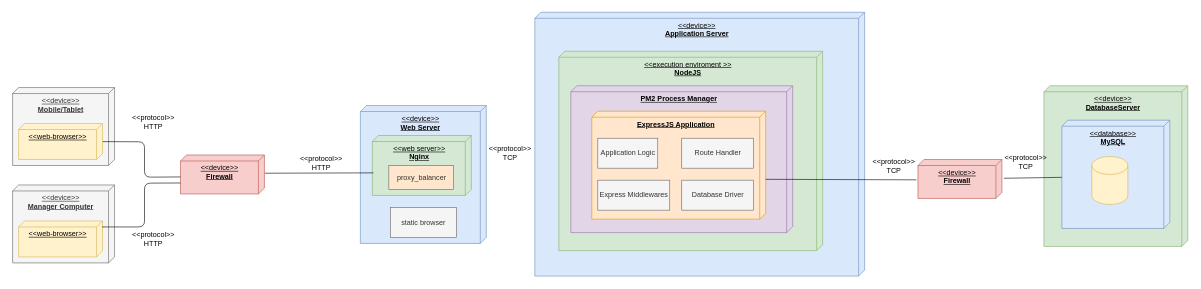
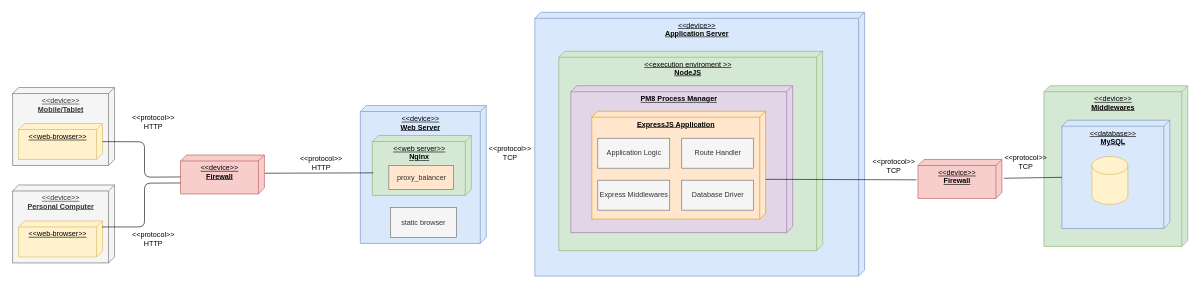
  <mxCell id="0" />
  <mxCell id="1" parent="0" />
- <mxCell id="2" value="&lt;div&gt;&amp;lt;&amp;lt;device&amp;gt;&amp;gt;&lt;/div&gt;&lt;div&gt;&lt;b&gt;DatabaseServer&lt;/b&gt;&lt;br&gt;&lt;/div&gt;" style="verticalAlign=top;align=center;spacingTop=8;spacingLeft=2;spacingRight=12;shape=cube;size=10;direction=south;fontStyle=4;html=1;fillColor=#d5e8d4;strokeColor=#82b366;" vertex="1" parent="1"><mxGeometry x="1740" y="142.5" width="240" height="268" as="geometry" /></mxCell>
+ <mxCell id="2" value="&lt;div&gt;&amp;lt;&amp;lt;device&amp;gt;&amp;gt;&lt;/div&gt;&lt;div&gt;&lt;b&gt;Middlewares&lt;/b&gt;&lt;br&gt;&lt;/div&gt;" style="verticalAlign=top;align=center;spacingTop=8;spacingLeft=2;spacingRight=12;shape=cube;size=10;direction=south;fontStyle=4;html=1;fillColor=#d5e8d4;strokeColor=#82b366;" vertex="1" parent="1"><mxGeometry x="1740" y="142.5" width="240" height="268" as="geometry" /></mxCell>
  <mxCell id="3" value="&lt;div&gt;&amp;lt;&amp;lt;device&amp;gt;&amp;gt;&lt;/div&gt;&lt;div&gt;&lt;b&gt;Application Server&lt;/b&gt;&lt;br&gt;&lt;/div&gt;" style="verticalAlign=top;align=center;spacingTop=8;spacingLeft=2;spacingRight=12;shape=cube;size=10;direction=south;fontStyle=4;html=1;fillColor=#dae8fc;strokeColor=#6c8ebf;" vertex="1" parent="1"><mxGeometry x="891" y="20" width="550" height="440" as="geometry" /></mxCell>
  <mxCell id="4" value="&lt;div&gt;&amp;lt;&amp;lt;execution enviroment &amp;gt;&amp;gt;&lt;/div&gt;&lt;div&gt;&lt;b&gt;NodeJS&lt;/b&gt;&lt;br&gt;&lt;/div&gt;" style="verticalAlign=top;align=center;spacingTop=8;spacingLeft=2;spacingRight=12;shape=cube;size=10;direction=south;fontStyle=4;html=1;fillColor=#d5e8d4;strokeColor=#82b366;" vertex="1" parent="1"><mxGeometry x="931" y="85" width="440" height="332.5" as="geometry" /></mxCell>
- <mxCell id="5" value="&lt;b&gt;PM2 Process Manager&lt;/b&gt;" style="verticalAlign=top;align=center;spacingTop=8;spacingLeft=2;spacingRight=12;shape=cube;size=10;direction=south;fontStyle=4;html=1;fillColor=#e1d5e7;strokeColor=#9673a6;" vertex="1" parent="1"><mxGeometry x="951" y="142.5" width="370" height="245" as="geometry" /></mxCell>
+ <mxCell id="5" value="&lt;b&gt;PM8 Process Manager&lt;/b&gt;" style="verticalAlign=top;align=center;spacingTop=8;spacingLeft=2;spacingRight=12;shape=cube;size=10;direction=south;fontStyle=4;html=1;fillColor=#e1d5e7;strokeColor=#9673a6;" vertex="1" parent="1"><mxGeometry x="951" y="142.5" width="370" height="245" as="geometry" /></mxCell>
  <mxCell id="6" value="&lt;div&gt;&amp;lt;&amp;lt;device&amp;gt;&amp;gt;&lt;/div&gt;&lt;div&gt;&lt;b&gt;Web Server&lt;/b&gt;&lt;br&gt;&lt;/div&gt;" style="verticalAlign=top;align=center;spacingTop=8;spacingLeft=2;spacingRight=12;shape=cube;size=10;direction=south;fontStyle=4;html=1;fillColor=#dae8fc;strokeColor=#6c8ebf;" vertex="1" parent="1"><mxGeometry x="600" y="175.5" width="210" height="230" as="geometry" /></mxCell>
  <mxCell id="7" value="&lt;div&gt;&amp;lt;&amp;lt;web server&amp;gt;&amp;gt;&lt;/div&gt;&lt;div&gt;&lt;b&gt;Nginx&lt;/b&gt;&lt;br&gt;&lt;/div&gt;" style="verticalAlign=top;align=center;spacingTop=8;spacingLeft=2;spacingRight=12;shape=cube;size=10;direction=south;fontStyle=4;html=1;fillColor=#d5e8d4;strokeColor=#82b366;" vertex="1" parent="1"><mxGeometry x="620" y="225.5" width="165" height="100" as="geometry" /></mxCell>
  <mxCell id="8" value="proxy_balancer" style="html=1;fillColor=#ffe6cc;strokeColor=#666666;fontColor=#333333;" vertex="1" parent="1"><mxGeometry x="647.5" y="275.5" width="108" height="40" as="geometry" /></mxCell>
  <mxCell id="9" value="static browser" style="html=1;fillColor=#f5f5f5;strokeColor=#666666;fontColor=#333333;" vertex="1" parent="1"><mxGeometry x="650" y="345.5" width="110" height="50" as="geometry" /></mxCell>
  <mxCell id="10" value="&lt;div&gt;&amp;lt;&amp;lt;device&amp;gt;&amp;gt;&lt;/div&gt;&lt;div&gt;&lt;b&gt;Firewall&lt;/b&gt;&lt;br&gt;&lt;/div&gt;" style="verticalAlign=top;align=center;spacingTop=8;spacingLeft=2;spacingRight=12;shape=cube;size=10;direction=south;fontStyle=4;html=1;fillColor=#f8cecc;strokeColor=#b85450;" vertex="1" parent="1"><mxGeometry x="300" y="258" width="140" height="65" as="geometry" /></mxCell>
  <mxCell id="11" value="&lt;div&gt;&amp;lt;&amp;lt;device&amp;gt;&amp;gt;&lt;/div&gt;&lt;div&gt;&lt;b&gt;Mobile/Tablet&lt;/b&gt;&lt;br&gt;&lt;/div&gt;" style="verticalAlign=top;align=center;spacingTop=8;spacingLeft=2;spacingRight=12;shape=cube;size=10;direction=south;fontStyle=4;html=1;fillColor=#f5f5f5;strokeColor=#666666;fontColor=#333333;" vertex="1" parent="1"><mxGeometry x="20" y="145.5" width="170" height="130" as="geometry" /></mxCell>
  <mxCell id="12" value="&amp;lt;&amp;lt;web-browser&amp;gt;&amp;gt;&lt;div align=&quot;center&quot;&gt;&lt;br&gt;&lt;/div&gt;" style="verticalAlign=top;align=center;spacingTop=8;spacingLeft=2;spacingRight=12;shape=cube;size=10;direction=south;fontStyle=4;html=1;fillColor=#fff2cc;strokeColor=#d6b656;" vertex="1" parent="1"><mxGeometry x="30" y="205.5" width="140" height="60" as="geometry" /></mxCell>
- <mxCell id="13" value="&lt;div&gt;&amp;lt;&amp;lt;device&amp;gt;&amp;gt;&lt;/div&gt;&lt;div&gt;&lt;b&gt;Manager Computer&lt;/b&gt;&lt;br&gt;&lt;/div&gt;" style="verticalAlign=top;align=center;spacingTop=8;spacingLeft=2;spacingRight=12;shape=cube;size=10;direction=south;fontStyle=4;html=1;fillColor=#f5f5f5;strokeColor=#666666;fontColor=#333333;" vertex="1" parent="1"><mxGeometry x="20" y="308" width="170" height="130" as="geometry" /></mxCell>
+ <mxCell id="13" value="&lt;div&gt;&amp;lt;&amp;lt;device&amp;gt;&amp;gt;&lt;/div&gt;&lt;div&gt;&lt;b&gt;Personal Computer&lt;/b&gt;&lt;br&gt;&lt;/div&gt;" style="verticalAlign=top;align=center;spacingTop=8;spacingLeft=2;spacingRight=12;shape=cube;size=10;direction=south;fontStyle=4;html=1;fillColor=#f5f5f5;strokeColor=#666666;fontColor=#333333;" vertex="1" parent="1"><mxGeometry x="20" y="308" width="170" height="130" as="geometry" /></mxCell>
  <mxCell id="14" value="&amp;lt;&amp;lt;web-browser&amp;gt;&amp;gt;&lt;div align=&quot;center&quot;&gt;&lt;br&gt;&lt;/div&gt;" style="verticalAlign=top;align=center;spacingTop=8;spacingLeft=2;spacingRight=12;shape=cube;size=10;direction=south;fontStyle=4;html=1;fillColor=#fff2cc;strokeColor=#d6b656;" vertex="1" parent="1"><mxGeometry x="30" y="368" width="140" height="60" as="geometry" /></mxCell>
  <mxCell id="15" value="" style="endArrow=none;html=1;exitX=0.503;exitY=-0.002;exitDx=0;exitDy=0;exitPerimeter=0;entryX=0.563;entryY=1.001;entryDx=0;entryDy=0;entryPerimeter=0;" edge="1" parent="1" source="12" target="10"><mxGeometry width="50" height="50" relative="1" as="geometry"><mxPoint x="320" y="238" as="sourcePoint" /><mxPoint x="370" y="188" as="targetPoint" /><Array as="points"><mxPoint x="240" y="236" /><mxPoint x="240" y="295" /></Array></mxGeometry></mxCell>
  <mxCell id="16" value="" style="endArrow=none;html=1;entryX=0.718;entryY=1.001;entryDx=0;entryDy=0;entryPerimeter=0;" edge="1" parent="1" target="10"><mxGeometry width="50" height="50" relative="1" as="geometry"><mxPoint x="169" y="378" as="sourcePoint" /><mxPoint x="300" y="388" as="targetPoint" /><Array as="points"><mxPoint x="240" y="378" /><mxPoint x="240" y="305" /></Array></mxGeometry></mxCell>
  <mxCell id="17" value="&lt;div&gt;&amp;lt;&amp;lt;protocol&amp;gt;&amp;gt;&lt;/div&gt;&lt;div&gt;HTTP&lt;br&gt;&lt;/div&gt;" style="text;html=1;strokeColor=none;fillColor=none;align=center;verticalAlign=middle;whiteSpace=wrap;rounded=0;" vertex="1" parent="1"><mxGeometry x="240" y="198" width="30" height="10" as="geometry" /></mxCell>
  <mxCell id="18" value="&lt;div&gt;&amp;lt;&amp;lt;protocol&amp;gt;&amp;gt;&lt;/div&gt;&lt;div&gt;HTTP&lt;br&gt;&lt;/div&gt;" style="text;html=1;strokeColor=none;fillColor=none;align=center;verticalAlign=middle;whiteSpace=wrap;rounded=0;" vertex="1" parent="1"><mxGeometry x="240" y="393" width="30" height="10" as="geometry" /></mxCell>
  <mxCell id="19" value="" style="endArrow=none;html=1;entryX=0.623;entryY=0.991;entryDx=0;entryDy=0;entryPerimeter=0;exitX=0.468;exitY=-0.006;exitDx=0;exitDy=0;exitPerimeter=0;" edge="1" parent="1" source="10" target="7"><mxGeometry width="50" height="50" relative="1" as="geometry"><mxPoint x="490" y="338" as="sourcePoint" /><mxPoint x="540" y="288" as="targetPoint" /></mxGeometry></mxCell>
  <mxCell id="20" value="&lt;div&gt;&amp;lt;&amp;lt;protocol&amp;gt;&amp;gt;&lt;/div&gt;&lt;div&gt;HTTP&lt;br&gt;&lt;/div&gt;" style="text;html=1;strokeColor=none;fillColor=none;align=center;verticalAlign=middle;whiteSpace=wrap;rounded=0;" vertex="1" parent="1"><mxGeometry x="520" y="265.5" width="30" height="10" as="geometry" /></mxCell>
  <mxCell id="21" value="&lt;b&gt;ExpressJS Application&lt;/b&gt;" style="verticalAlign=top;align=center;spacingTop=8;spacingLeft=2;spacingRight=12;shape=cube;size=10;direction=south;fontStyle=4;html=1;fillColor=#ffe6cc;strokeColor=#d79b00;" vertex="1" parent="1"><mxGeometry x="986" y="185" width="290" height="180" as="geometry" /></mxCell>
- <mxCell id="22" value="Application Logic" style="html=1;fillColor=#f5f5f5;strokeColor=#666666;fontColor=#333333;" vertex="1" parent="1"><mxGeometry x="996" y="230" width="100" height="50" as="geometry" /></mxCell>
+ <mxCell id="22" value="Application Logic" style="html=1;fillColor=#f5f5f5;strokeColor=#666666;fontColor=#333333;" vertex="1" parent="1"><mxGeometry x="996" y="230" width="120" height="50" as="geometry" /></mxCell>
  <mxCell id="23" value="Route Handler" style="html=1;fillColor=#f5f5f5;strokeColor=#666666;fontColor=#333333;" vertex="1" parent="1"><mxGeometry x="1136" y="230" width="120" height="50" as="geometry" /></mxCell>
  <mxCell id="24" value="Express Middlewares" style="html=1;fillColor=#f5f5f5;strokeColor=#666666;fontColor=#333333;" vertex="1" parent="1"><mxGeometry x="996" y="300" width="120" height="50" as="geometry" /></mxCell>
  <mxCell id="25" value="Database Driver" style="html=1;fillColor=#f5f5f5;strokeColor=#666666;fontColor=#333333;" vertex="1" parent="1"><mxGeometry x="1136" y="300" width="120" height="50" as="geometry" /></mxCell>
  <mxCell id="26" value="&lt;div&gt;&amp;lt;&amp;lt;device&amp;gt;&amp;gt;&lt;/div&gt;&lt;div&gt;&lt;b&gt;Firewall&lt;/b&gt;&lt;br&gt;&lt;/div&gt;" style="verticalAlign=top;align=center;spacingTop=8;spacingLeft=2;spacingRight=12;shape=cube;size=10;direction=south;fontStyle=4;html=1;fillColor=#f8cecc;strokeColor=#b85450;" vertex="1" parent="1"><mxGeometry x="1530" y="265.5" width="140" height="65" as="geometry" /></mxCell>
  <mxCell id="27" value="" style="endArrow=none;html=1;entryX=0.522;entryY=1.019;entryDx=0;entryDy=0;entryPerimeter=0;exitX=0.631;exitY=0;exitDx=0;exitDy=0;exitPerimeter=0;" edge="1" parent="1" source="21" target="26"><mxGeometry width="50" height="50" relative="1" as="geometry"><mxPoint x="1450" y="328" as="sourcePoint" /><mxPoint x="1500" y="278" as="targetPoint" /></mxGeometry></mxCell>
  <mxCell id="28" value="&lt;div&gt;&amp;lt;&amp;lt;protocol&amp;gt;&amp;gt;&lt;/div&gt;&lt;div&gt;TCP&lt;br&gt;&lt;/div&gt;" style="text;html=1;strokeColor=none;fillColor=none;align=center;verticalAlign=middle;whiteSpace=wrap;rounded=0;" vertex="1" parent="1"><mxGeometry x="1460" y="265.5" width="60" height="20" as="geometry" /></mxCell>
  <mxCell id="29" value="&lt;div&gt;&amp;lt;&amp;lt;database&amp;gt;&amp;gt;&lt;/div&gt;&lt;div&gt;&lt;b&gt;MySQL&lt;/b&gt;&lt;br&gt;&lt;/div&gt;" style="verticalAlign=top;align=center;spacingTop=8;spacingLeft=2;spacingRight=12;shape=cube;size=10;direction=south;fontStyle=4;html=1;fillColor=#dae8fc;strokeColor=#6c8ebf;" vertex="1" parent="1"><mxGeometry x="1770" y="200" width="180" height="180.5" as="geometry" /></mxCell>
  <mxCell id="30" value="" style="shape=cylinder3;whiteSpace=wrap;html=1;boundedLbl=1;backgroundOutline=1;size=15;fillColor=#fff2cc;strokeColor=#d6b656;" vertex="1" parent="1"><mxGeometry x="1820" y="260.5" width="60" height="80" as="geometry" /></mxCell>
  <mxCell id="31" value="" style="endArrow=none;html=1;entryX=0;entryY=0;entryDx=95.25;entryDy=180;entryPerimeter=0;exitX=0.482;exitY=-0.023;exitDx=0;exitDy=0;exitPerimeter=0;" edge="1" parent="1" source="26" target="29"><mxGeometry width="50" height="50" relative="1" as="geometry"><mxPoint x="1640" y="408" as="sourcePoint" /><mxPoint x="1690" y="358" as="targetPoint" /></mxGeometry></mxCell>
  <mxCell id="32" value="&lt;div&gt;&amp;lt;&amp;lt;protocol&amp;gt;&amp;gt;&lt;/div&gt;&lt;div&gt;TCP&lt;br&gt;&lt;/div&gt;" style="text;html=1;strokeColor=none;fillColor=none;align=center;verticalAlign=middle;whiteSpace=wrap;rounded=0;" vertex="1" parent="1"><mxGeometry x="1680" y="260" width="60" height="20" as="geometry" /></mxCell>
  <mxCell id="33" value="&lt;div&gt;&amp;lt;&amp;lt;protocol&amp;gt;&amp;gt;&lt;/div&gt;&lt;div&gt;TCP&lt;br&gt;&lt;/div&gt;" style="text;html=1;strokeColor=none;fillColor=none;align=center;verticalAlign=middle;whiteSpace=wrap;rounded=0;" vertex="1" parent="1"><mxGeometry x="820" y="245" width="60" height="20" as="geometry" /></mxCell>
